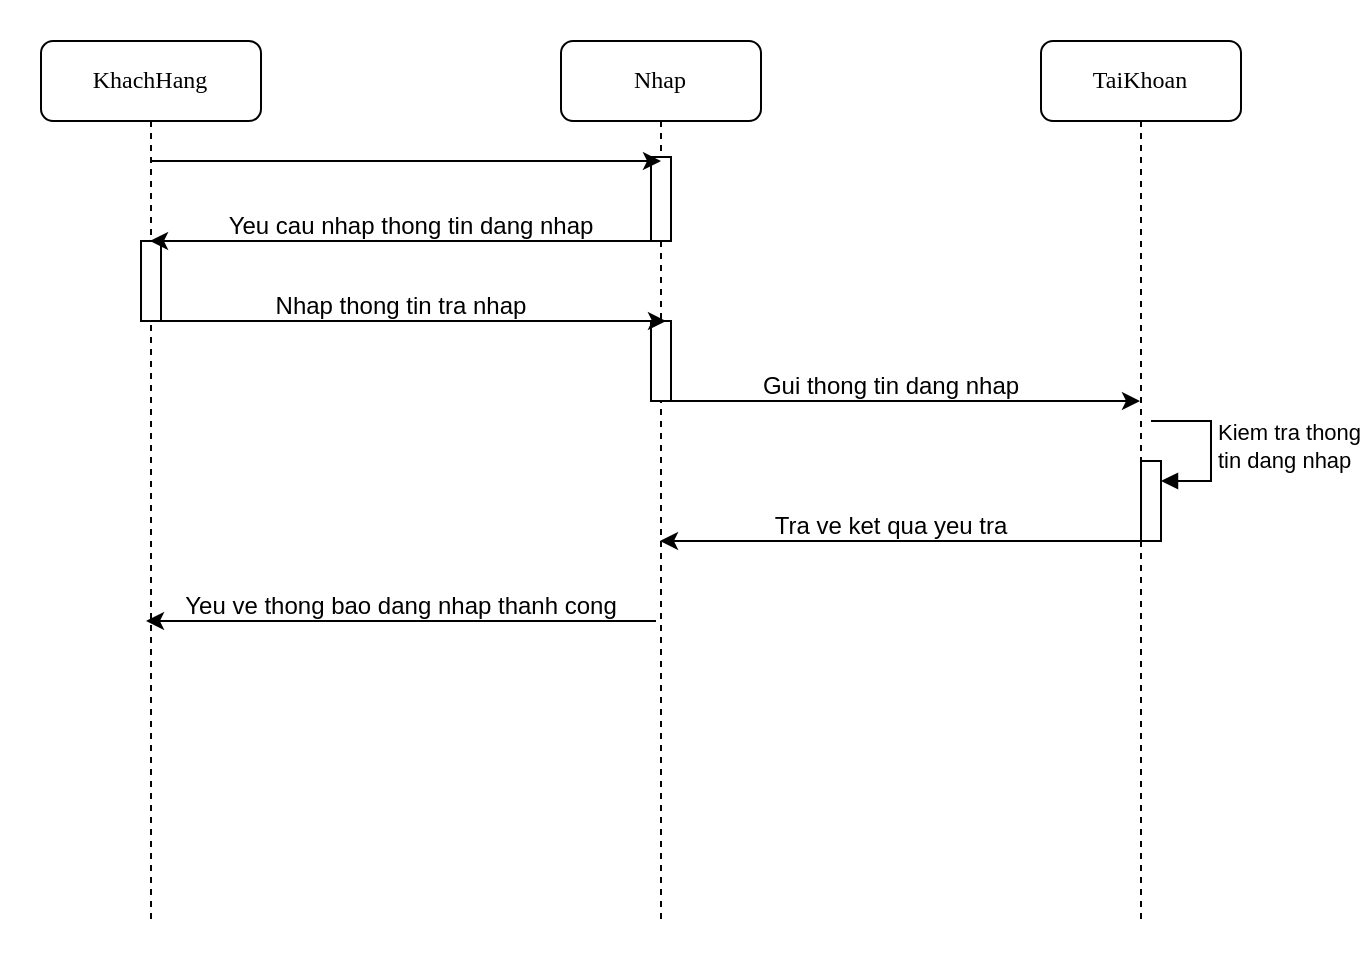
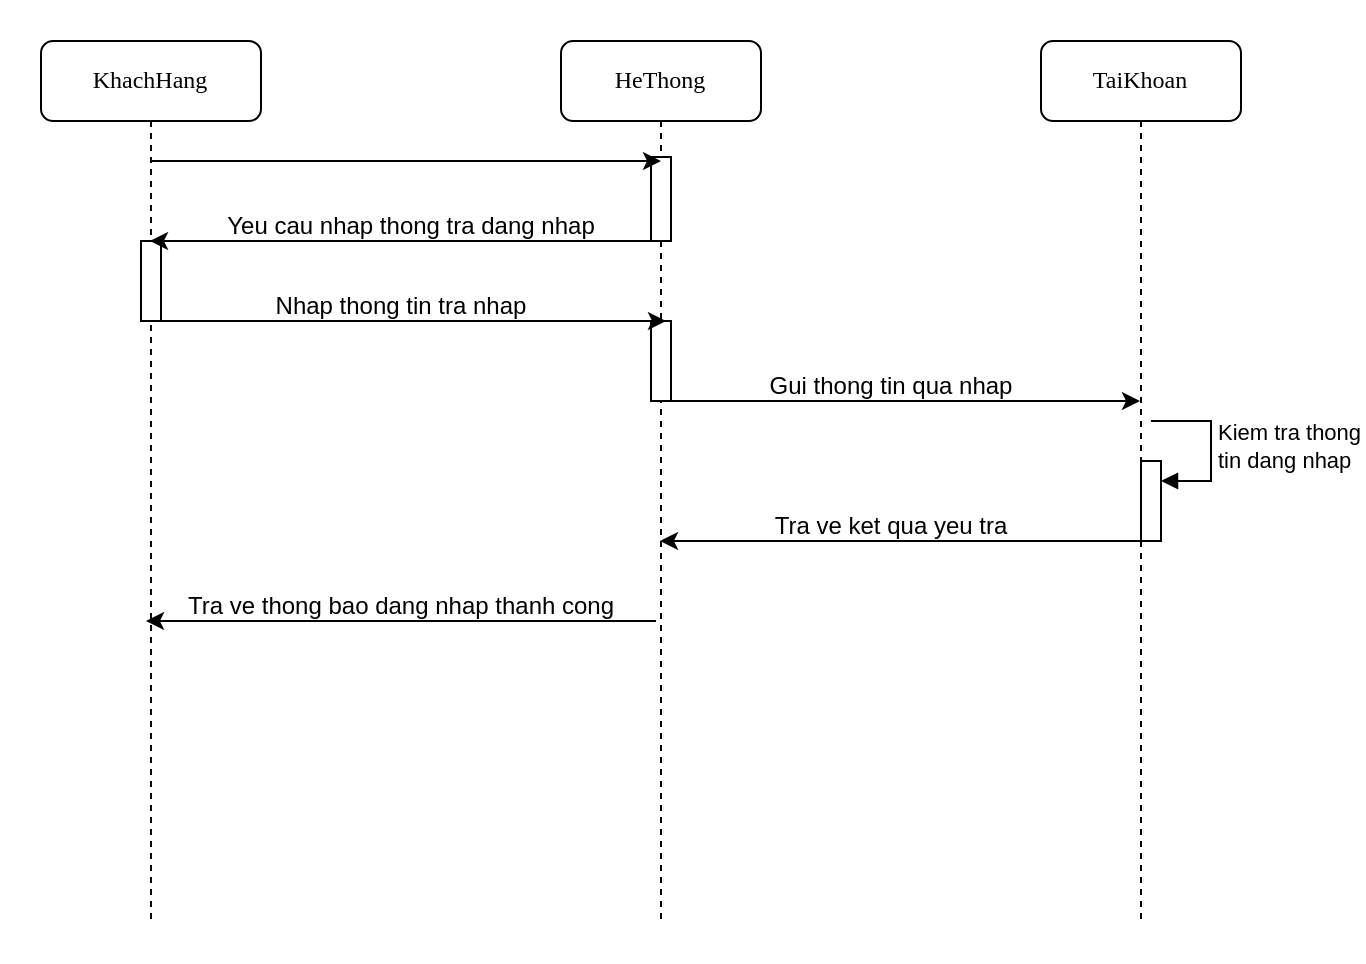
  <mxCell id="0" />
  <mxCell id="1" parent="0" />
- <mxCell id="2" value="Nhap" style="shape=umlLifeline;perimeter=lifelinePerimeter;whiteSpace=wrap;html=1;container=1;collapsible=0;recursiveResize=0;outlineConnect=0;rounded=1;shadow=0;comic=0;labelBackgroundColor=none;strokeWidth=1;fontFamily=Verdana;fontSize=12;align=center;" parent="1" vertex="1"><mxGeometry x="280" y="20" width="100" height="440" as="geometry" /></mxCell>
+ <mxCell id="2" value="HeThong" style="shape=umlLifeline;perimeter=lifelinePerimeter;whiteSpace=wrap;html=1;container=1;collapsible=0;recursiveResize=0;outlineConnect=0;rounded=1;shadow=0;comic=0;labelBackgroundColor=none;strokeWidth=1;fontFamily=Verdana;fontSize=12;align=center;" parent="1" vertex="1"><mxGeometry x="280" y="20" width="100" height="440" as="geometry" /></mxCell>
  <mxCell id="3" value="" style="html=1;points=[[0,0,0,0,5],[0,1,0,0,-5],[1,0,0,0,5],[1,1,0,0,-5]];perimeter=orthogonalPerimeter;outlineConnect=0;targetShapes=umlLifeline;portConstraint=eastwest;newEdgeStyle={&quot;curved&quot;:0,&quot;rounded&quot;:0};" vertex="1" parent="2"><mxGeometry x="45" y="58" width="10" height="42" as="geometry" /></mxCell>
  <mxCell id="4" value="" style="html=1;points=[[0,0,0,0,5],[0,1,0,0,-5],[1,0,0,0,5],[1,1,0,0,-5]];perimeter=orthogonalPerimeter;outlineConnect=0;targetShapes=umlLifeline;portConstraint=eastwest;newEdgeStyle={&quot;curved&quot;:0,&quot;rounded&quot;:0};" vertex="1" parent="2"><mxGeometry x="45" y="140" width="10" height="40" as="geometry" /></mxCell>
- <mxCell id="5" value="Yeu ve thong bao dang nhap thanh cong" style="text;html=1;align=center;verticalAlign=middle;resizable=0;points=[];autosize=1;strokeColor=none;fillColor=none;" vertex="1" parent="2"><mxGeometry x="-200" y="268" width="240" height="30" as="geometry" /></mxCell>
+ <mxCell id="5" value="Tra ve thong bao dang nhap thanh cong" style="text;html=1;align=center;verticalAlign=middle;resizable=0;points=[];autosize=1;strokeColor=none;fillColor=none;" vertex="1" parent="2"><mxGeometry x="-200" y="268" width="240" height="30" as="geometry" /></mxCell>
  <mxCell id="6" value="" style="endArrow=classic;html=1;rounded=0;" edge="1" parent="2"><mxGeometry width="50" height="50" relative="1" as="geometry"><mxPoint x="47.5" y="290" as="sourcePoint" /><mxPoint x="-207.5" y="290" as="targetPoint" /></mxGeometry></mxCell>
  <mxCell id="7" value="KhachHang" style="shape=umlLifeline;perimeter=lifelinePerimeter;whiteSpace=wrap;html=1;container=1;collapsible=0;recursiveResize=0;outlineConnect=0;rounded=1;shadow=0;comic=0;labelBackgroundColor=none;strokeWidth=1;fontFamily=Verdana;fontSize=12;align=center;" parent="1" vertex="1"><mxGeometry x="20" y="20" width="110" height="440" as="geometry" /></mxCell>
  <mxCell id="8" value="" style="html=1;points=[[0,0,0,0,5],[0,1,0,0,-5],[1,0,0,0,5],[1,1,0,0,-5]];perimeter=orthogonalPerimeter;outlineConnect=0;targetShapes=umlLifeline;portConstraint=eastwest;newEdgeStyle={&quot;curved&quot;:0,&quot;rounded&quot;:0};" vertex="1" parent="7"><mxGeometry x="50" y="100" width="10" height="40" as="geometry" /></mxCell>
  <mxCell id="9" value="" style="endArrow=classic;html=1;rounded=0;entryX=0.5;entryY=0.048;entryDx=0;entryDy=0;entryPerimeter=0;" edge="1" parent="1" target="3"><mxGeometry width="50" height="50" relative="1" as="geometry"><mxPoint x="75" y="80" as="sourcePoint" /><mxPoint x="430" y="80" as="targetPoint" /></mxGeometry></mxCell>
  <mxCell id="10" value="" style="endArrow=classic;html=1;rounded=0;" edge="1" parent="1"><mxGeometry width="50" height="50" relative="1" as="geometry"><mxPoint x="330" y="120" as="sourcePoint" /><mxPoint x="74.5" y="120" as="targetPoint" /></mxGeometry></mxCell>
- <mxCell id="11" value="Yeu cau nhap thong tin dang nhap" style="text;html=1;align=center;verticalAlign=middle;resizable=0;points=[];autosize=1;strokeColor=none;fillColor=none;" vertex="1" parent="1"><mxGeometry x="100" y="98" width="210" height="30" as="geometry" /></mxCell>
+ <mxCell id="11" value="Yeu cau nhap thong tra dang nhap" style="text;html=1;align=center;verticalAlign=middle;resizable=0;points=[];autosize=1;strokeColor=none;fillColor=none;" vertex="1" parent="1"><mxGeometry x="100" y="98" width="210" height="30" as="geometry" /></mxCell>
  <mxCell id="12" value="TaiKhoan" style="shape=umlLifeline;perimeter=lifelinePerimeter;whiteSpace=wrap;html=1;container=1;collapsible=0;recursiveResize=0;outlineConnect=0;rounded=1;shadow=0;comic=0;labelBackgroundColor=none;strokeWidth=1;fontFamily=Verdana;fontSize=12;align=center;" vertex="1" parent="1"><mxGeometry x="520" y="20" width="100" height="440" as="geometry" /></mxCell>
  <mxCell id="13" value="" style="html=1;points=[[0,0,0,0,5],[0,1,0,0,-5],[1,0,0,0,5],[1,1,0,0,-5]];perimeter=orthogonalPerimeter;outlineConnect=0;targetShapes=umlLifeline;portConstraint=eastwest;newEdgeStyle={&quot;curved&quot;:0,&quot;rounded&quot;:0};" vertex="1" parent="12"><mxGeometry x="50" y="210" width="10" height="40" as="geometry" /></mxCell>
  <mxCell id="14" value="Kiem tra thong&lt;div&gt;tin dang nhap&lt;/div&gt;" style="html=1;align=left;spacingLeft=2;endArrow=block;rounded=0;edgeStyle=orthogonalEdgeStyle;curved=0;rounded=0;" edge="1" target="13" parent="12"><mxGeometry relative="1" as="geometry"><mxPoint x="55" y="190" as="sourcePoint" /><Array as="points"><mxPoint x="85" y="220" /></Array></mxGeometry></mxCell>
  <mxCell id="15" value="" style="endArrow=classic;html=1;rounded=0;" edge="1" parent="1"><mxGeometry width="50" height="50" relative="1" as="geometry"><mxPoint x="77.5" y="160" as="sourcePoint" /><mxPoint x="332.5" y="160" as="targetPoint" /></mxGeometry></mxCell>
  <mxCell id="16" value="Nhap thong tin tra nhap" style="text;html=1;align=center;verticalAlign=middle;resizable=0;points=[];autosize=1;strokeColor=none;fillColor=none;" vertex="1" parent="1"><mxGeometry x="120" y="138" width="160" height="30" as="geometry" /></mxCell>
  <mxCell id="17" value="" style="endArrow=classic;html=1;rounded=0;" edge="1" parent="1"><mxGeometry width="50" height="50" relative="1" as="geometry"><mxPoint x="329.5" y="200" as="sourcePoint" /><mxPoint x="569.5" y="200" as="targetPoint" /></mxGeometry></mxCell>
- <mxCell id="18" value="Gui thong tin dang nhap" style="text;html=1;align=center;verticalAlign=middle;resizable=0;points=[];autosize=1;strokeColor=none;fillColor=none;" vertex="1" parent="1"><mxGeometry x="370" y="178" width="150" height="30" as="geometry" /></mxCell>
+ <mxCell id="18" value="Gui thong tin qua nhap" style="text;html=1;align=center;verticalAlign=middle;resizable=0;points=[];autosize=1;strokeColor=none;fillColor=none;" vertex="1" parent="1"><mxGeometry x="370" y="178" width="150" height="30" as="geometry" /></mxCell>
  <mxCell id="19" value="" style="endArrow=classic;html=1;rounded=0;" edge="1" parent="1"><mxGeometry width="50" height="50" relative="1" as="geometry"><mxPoint x="569.5" y="270" as="sourcePoint" /><mxPoint x="329.5" y="270" as="targetPoint" /></mxGeometry></mxCell>
  <mxCell id="20" value="Tra ve ket qua yeu tra" style="text;html=1;align=center;verticalAlign=middle;resizable=0;points=[];autosize=1;strokeColor=none;fillColor=none;" vertex="1" parent="1"><mxGeometry x="370" y="248" width="150" height="30" as="geometry" /></mxCell>
